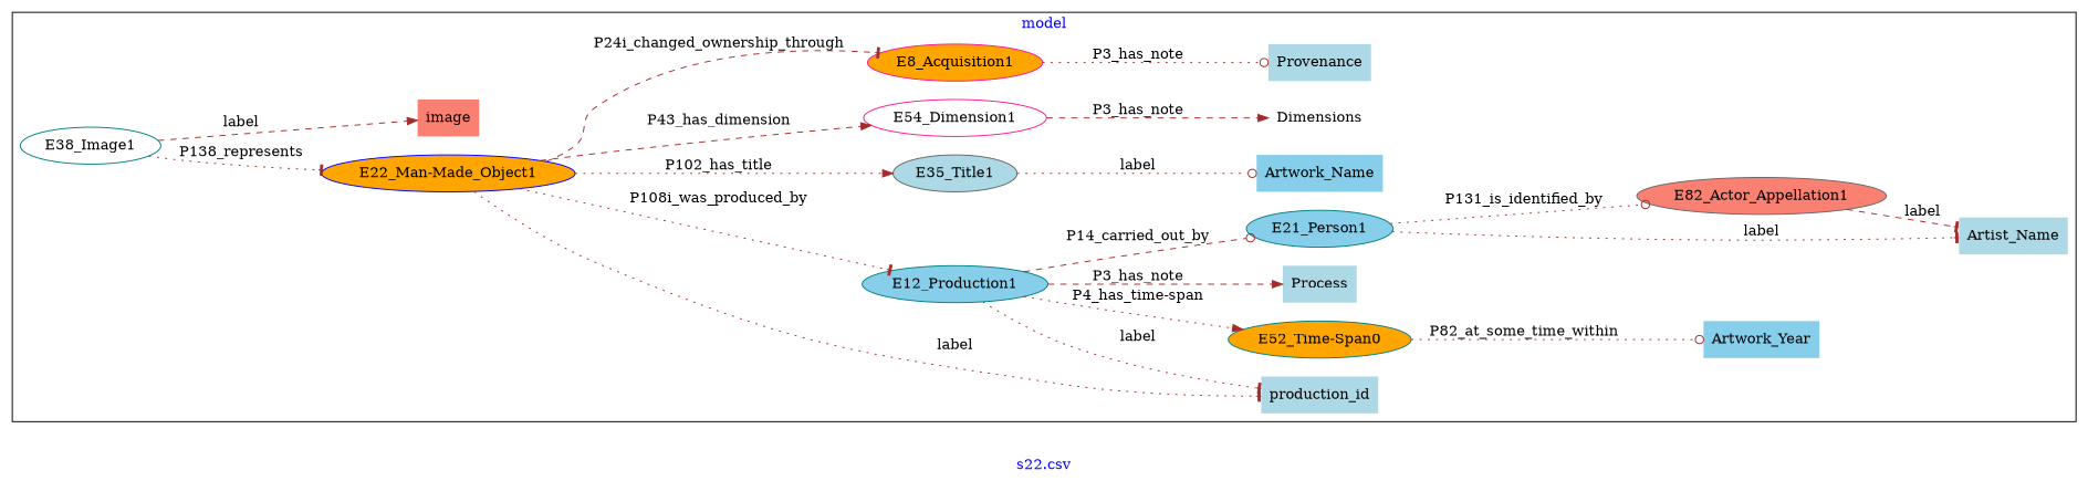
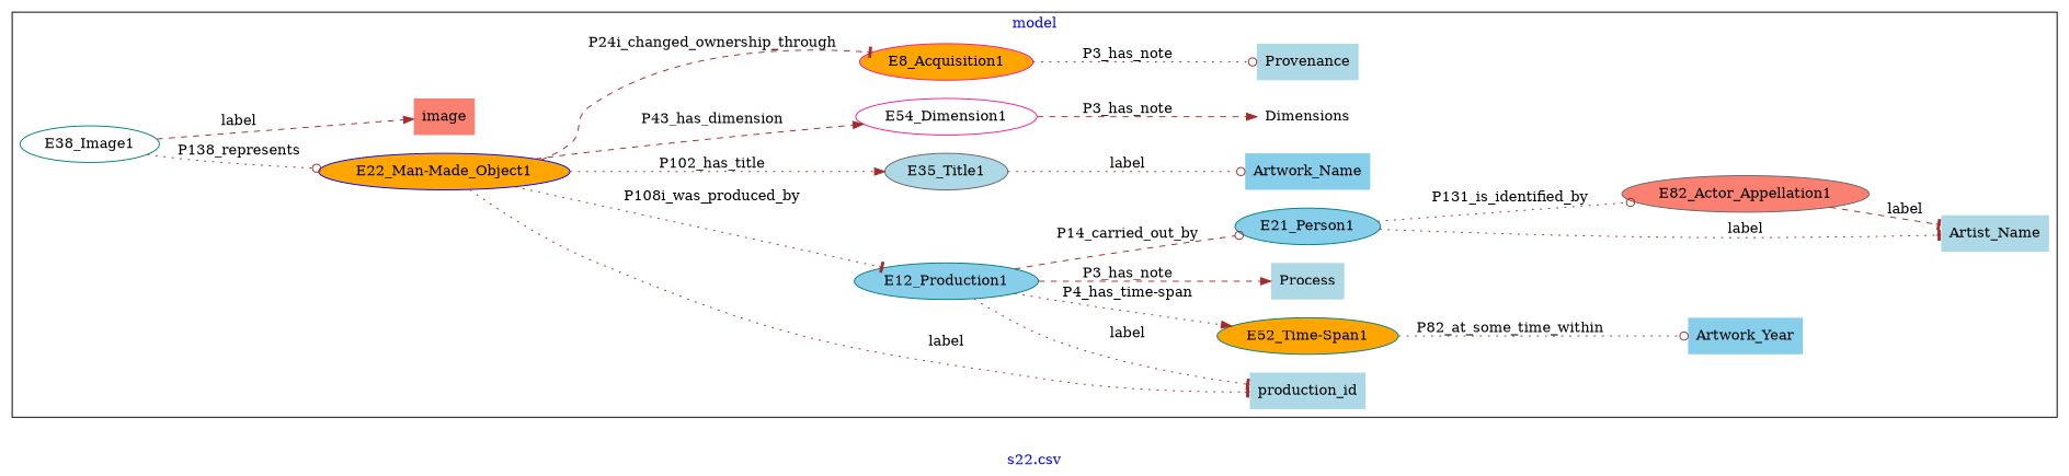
  digraph {
    fontcolor=blue
    label="s22.csv"
    rankdir=LR
    remincross=true
    node [color=teal fillcolor=lightblue style=filled]
    edge [arrowhead=tee color=brown fontcolor=black style=dotted]
    n1 [fillcolor=skyblue label=E12_Production1]
    n2 [fillcolor=skyblue label=E21_Person1]
-   n3 [fillcolor=orange label="E52_Time-Span0"]
+   n3 [fillcolor=orange label="E52_Time-Span1"]
    n4 [color=gray40 fillcolor=salmon label=E82_Actor_Appellation1]
    n5 [color=blue fillcolor=orange label="E22_Man-Made_Object1"]
    n6 [color=gray40 label=E35_Title1]
    n7 [color=deeppink fillcolor=white label=E54_Dimension1]
    n8 [color=deeppink fillcolor=orange label=E8_Acquisition1]
    n9 [fillcolor=white label=E38_Image1]
    n10 [color=deeppink fillcolor=skyblue label=Artwork_Year shape=plaintext]
    n11 [color=blue label=production_id shape=plaintext]
    n12 [color=gray40 fillcolor=white label=Dimensions shape=plaintext]
    n13 [label=Provenance shape=plaintext]
    n14 [color=deeppink fillcolor=salmon label=image shape=plaintext]
    n15 [fillcolor=skyblue label=Artwork_Name shape=plaintext]
    n16 [color=deeppink label=Artist_Name shape=plaintext]
    n17 [color=deeppink label=Process shape=plaintext]
    subgraph cluster_1 {
      label=model
      n1
      n2
      n3
      n4
      n5
      n6
      n7
      n8
      n9
      n10
      n11
      n12
      n13
      n14
      n15
      n16
      n17
    }
    n1 -> n2 [arrowhead=odot label=P14_carried_out_by style=dashed]
    n1 -> n3 [arrowhead=normal label="P4_has_time-span"]
    n1 -> n11 [label=label]
    n1 -> n17 [arrowhead=normal label=P3_has_note style=dashed]
    n2 -> n4 [arrowhead=odot label=P131_is_identified_by]
    n2 -> n16 [label=label]
    n3 -> n10 [arrowhead=odot label=P82_at_some_time_within]
    n4 -> n16 [label=label style=dashed]
    n5 -> n1 [label=P108i_was_produced_by]
    n5 -> n6 [arrowhead=normal label=P102_has_title]
    n5 -> n7 [arrowhead=normal label=P43_has_dimension style=dashed]
    n5 -> n8 [label=P24i_changed_ownership_through style=dashed]
    n5 -> n11 [label=label]
    n6 -> n15 [arrowhead=odot label=label]
    n7 -> n12 [arrowhead=normal label=P3_has_note style=dashed]
    n8 -> n13 [arrowhead=odot label=P3_has_note]
-   n9 -> n5 [label=P138_represents]
+   n9 -> n5 [arrowhead=odot label=P138_represents]
    n9 -> n14 [arrowhead=normal label=label style=dashed]
  }
